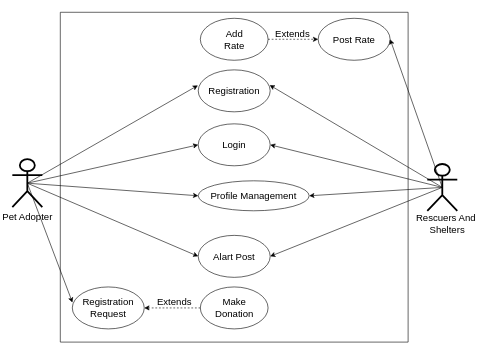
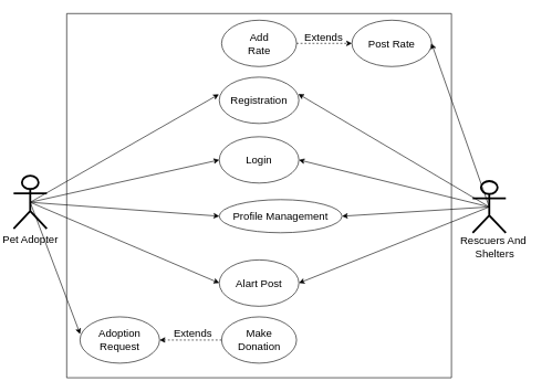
  <mxCell id="0" />
  <mxCell id="1" parent="0" />
  <mxCell id="2" value="&lt;font style=&quot;font-size: 16px;&quot;&gt;Pet Adopter&lt;/font&gt;" style="shape=umlActor;verticalLabelPosition=bottom;verticalAlign=top;html=1;outlineConnect=0;strokeWidth=3;" parent="1" vertex="1"><mxGeometry x="20" y="265" width="50" height="80" as="geometry" /></mxCell>
  <mxCell id="3" value="&lt;blockquote style=&quot;margin: 0px 0px 0px 40px; border: none; padding: 0px; line-height: 40%;&quot;&gt;&lt;p style=&quot;line-height: 40%;&quot; data-pm-slice=&quot;0 0 []&quot;&gt;&lt;br&gt;&lt;/p&gt;&lt;/blockquote&gt;" style="shape=umlActor;verticalLabelPosition=bottom;verticalAlign=top;html=1;outlineConnect=0;strokeWidth=3;align=center;" parent="1" vertex="1"><mxGeometry x="712" y="273" width="50" height="78" as="geometry" /></mxCell>
  <mxCell id="4" value="&lt;p style=&quot;line-height: 20%; font-size: 16px;&quot; data-pm-slice=&quot;0 0 []&quot;&gt;&lt;font style=&quot;font-size: 16px;&quot;&gt;Rescuers And&amp;nbsp;&lt;/font&gt;&lt;/p&gt;&lt;p style=&quot;line-height: 20%; font-size: 16px;&quot; data-pm-slice=&quot;0 0 []&quot;&gt;&lt;font style=&quot;font-size: 16px;&quot;&gt;Shelters&lt;/font&gt;&lt;/p&gt;" style="text;html=1;align=center;verticalAlign=middle;resizable=0;points=[];autosize=1;strokeColor=none;fillColor=none;" parent="1" vertex="1"><mxGeometry x="680" y="337" width="130" height="70" as="geometry" /></mxCell>
  <mxCell id="5" value="" style="swimlane;startSize=0;" parent="1" vertex="1"><mxGeometry x="100" y="20" width="580" height="550" as="geometry" /></mxCell>
  <mxCell id="6" value="&lt;font style=&quot;font-size: 16px;&quot;&gt;Login&lt;/font&gt;" style="ellipse;whiteSpace=wrap;html=1;" parent="5" vertex="1"><mxGeometry x="230" y="186" width="120" height="70" as="geometry" /></mxCell>
  <mxCell id="7" value="&lt;font style=&quot;font-size: 16px;&quot;&gt;Registration&lt;/font&gt;" style="ellipse;whiteSpace=wrap;html=1;" parent="5" vertex="1"><mxGeometry x="230" y="96" width="120" height="70" as="geometry" /></mxCell>
  <mxCell id="8" value="&lt;font style=&quot;font-size: 16px;&quot;&gt;Profile Management&lt;/font&gt;" style="ellipse;whiteSpace=wrap;html=1;" parent="5" vertex="1"><mxGeometry x="230" y="281" width="185" height="50" as="geometry" /></mxCell>
  <mxCell id="9" value="&lt;font style=&quot;font-size: 16px;&quot;&gt;Post Rate&lt;/font&gt;" style="ellipse;whiteSpace=wrap;html=1;" parent="5" vertex="1"><mxGeometry x="430" y="10" width="120" height="70" as="geometry" /></mxCell>
- <mxCell id="10" value="&lt;font style=&quot;font-size: 16px;&quot;&gt;Registration Request&lt;/font&gt;" style="ellipse;whiteSpace=wrap;html=1;" parent="5" vertex="1"><mxGeometry x="20" y="458" width="120" height="70" as="geometry" /></mxCell>
+ <mxCell id="10" value="&lt;font style=&quot;font-size: 16px;&quot;&gt;Adoption Request&lt;/font&gt;" style="ellipse;whiteSpace=wrap;html=1;" parent="5" vertex="1"><mxGeometry x="20" y="458" width="120" height="70" as="geometry" /></mxCell>
  <mxCell id="11" value="&lt;font style=&quot;font-size: 16px;&quot;&gt;Alart Post&lt;/font&gt;" style="ellipse;whiteSpace=wrap;html=1;" parent="5" vertex="1"><mxGeometry x="230" y="372" width="120" height="70" as="geometry" /></mxCell>
  <mxCell id="12" value="&lt;font style=&quot;font-size: 16px;&quot;&gt;Make&lt;/font&gt;&lt;div&gt;&lt;font style=&quot;font-size: 16px;&quot;&gt;Donation&lt;/font&gt;&lt;/div&gt;" style="ellipse;whiteSpace=wrap;html=1;" parent="5" vertex="1"><mxGeometry x="233.5" y="458" width="113" height="70" as="geometry" /></mxCell>
  <mxCell id="13" value="" style="endArrow=classic;html=1;rounded=0;entryX=1;entryY=0.5;entryDx=0;entryDy=0;exitX=0;exitY=0.5;exitDx=0;exitDy=0;dashed=1;" parent="5" source="12" target="10" edge="1"><mxGeometry width="50" height="50" relative="1" as="geometry"><mxPoint x="310" y="330" as="sourcePoint" /><mxPoint x="360" y="280" as="targetPoint" /></mxGeometry></mxCell>
  <mxCell id="14" value="&lt;font style=&quot;font-size: 16px;&quot;&gt;Extends&lt;/font&gt;" style="text;html=1;align=center;verticalAlign=middle;resizable=0;points=[];autosize=1;strokeColor=none;fillColor=none;" parent="5" vertex="1"><mxGeometry x="150" y="468" width="80" height="30" as="geometry" /></mxCell>
  <mxCell id="15" value="&lt;font style=&quot;font-size: 16px;&quot;&gt;Add&lt;/font&gt;&lt;div&gt;&lt;font style=&quot;font-size: 16px;&quot;&gt;Rate&lt;/font&gt;&lt;/div&gt;" style="ellipse;whiteSpace=wrap;html=1;" parent="5" vertex="1"><mxGeometry x="233.5" y="10" width="113" height="70" as="geometry" /></mxCell>
  <mxCell id="16" value="&lt;font style=&quot;font-size: 16px;&quot;&gt;Extends&lt;/font&gt;" style="text;html=1;align=center;verticalAlign=middle;resizable=0;points=[];autosize=1;strokeColor=none;fillColor=none;" parent="5" vertex="1"><mxGeometry x="347" y="20" width="80" height="30" as="geometry" /></mxCell>
  <mxCell id="17" value="" style="endArrow=classic;html=1;rounded=0;entryX=0;entryY=0.5;entryDx=0;entryDy=0;exitX=1;exitY=0.5;exitDx=0;exitDy=0;dashed=1;" parent="5" source="15" target="9" edge="1"><mxGeometry width="50" height="50" relative="1" as="geometry"><mxPoint x="370" y="116" as="sourcePoint" /><mxPoint x="420" y="66" as="targetPoint" /></mxGeometry></mxCell>
  <mxCell id="18" value="" style="endArrow=classic;html=1;rounded=0;exitX=0.5;exitY=0.5;exitDx=0;exitDy=0;exitPerimeter=0;entryX=0.993;entryY=0.363;entryDx=0;entryDy=0;entryPerimeter=0;" parent="1" source="3" target="7" edge="1"><mxGeometry width="50" height="50" relative="1" as="geometry"><mxPoint x="460" y="260" as="sourcePoint" /><mxPoint x="510" y="210" as="targetPoint" /></mxGeometry></mxCell>
  <mxCell id="19" value="" style="endArrow=classic;html=1;rounded=0;entryX=-0.005;entryY=0.371;entryDx=0;entryDy=0;entryPerimeter=0;exitX=0.5;exitY=0.5;exitDx=0;exitDy=0;exitPerimeter=0;" parent="1" source="2" target="7" edge="1"><mxGeometry width="50" height="50" relative="1" as="geometry"><mxPoint x="273" y="289" as="sourcePoint" /><mxPoint x="323" y="239" as="targetPoint" /></mxGeometry></mxCell>
  <mxCell id="20" value="" style="endArrow=classic;html=1;rounded=0;entryX=0;entryY=0.5;entryDx=0;entryDy=0;exitX=0.5;exitY=0.5;exitDx=0;exitDy=0;exitPerimeter=0;" parent="1" source="2" target="6" edge="1"><mxGeometry width="50" height="50" relative="1" as="geometry"><mxPoint x="410" y="370" as="sourcePoint" /><mxPoint x="460" y="320" as="targetPoint" /></mxGeometry></mxCell>
  <mxCell id="21" value="" style="endArrow=classic;html=1;rounded=0;entryX=1;entryY=0.5;entryDx=0;entryDy=0;exitX=0.5;exitY=0.5;exitDx=0;exitDy=0;exitPerimeter=0;" parent="1" source="3" target="6" edge="1"><mxGeometry width="50" height="50" relative="1" as="geometry"><mxPoint x="410" y="370" as="sourcePoint" /><mxPoint x="460" y="320" as="targetPoint" /></mxGeometry></mxCell>
  <mxCell id="22" value="" style="endArrow=classic;html=1;rounded=0;entryX=0.002;entryY=0.371;entryDx=0;entryDy=0;entryPerimeter=0;exitX=0.5;exitY=0.5;exitDx=0;exitDy=0;exitPerimeter=0;" parent="1" source="2" target="10" edge="1"><mxGeometry width="50" height="50" relative="1" as="geometry"><mxPoint x="440" y="330" as="sourcePoint" /><mxPoint x="490" y="280" as="targetPoint" /></mxGeometry></mxCell>
  <mxCell id="23" value="" style="endArrow=classic;html=1;rounded=0;entryX=0;entryY=0.5;entryDx=0;entryDy=0;exitX=0.5;exitY=0.5;exitDx=0;exitDy=0;exitPerimeter=0;" parent="1" source="2" target="8" edge="1"><mxGeometry width="50" height="50" relative="1" as="geometry"><mxPoint x="440" y="330" as="sourcePoint" /><mxPoint x="490" y="280" as="targetPoint" /></mxGeometry></mxCell>
  <mxCell id="24" value="" style="endArrow=classic;html=1;rounded=0;entryX=1;entryY=0.5;entryDx=0;entryDy=0;exitX=0.5;exitY=0.5;exitDx=0;exitDy=0;exitPerimeter=0;" parent="1" source="3" target="9" edge="1"><mxGeometry width="50" height="50" relative="1" as="geometry"><mxPoint x="440" y="330" as="sourcePoint" /><mxPoint x="490" y="280" as="targetPoint" /></mxGeometry></mxCell>
  <mxCell id="25" value="" style="endArrow=classic;html=1;rounded=0;entryX=0;entryY=0.5;entryDx=0;entryDy=0;exitX=0.5;exitY=0.5;exitDx=0;exitDy=0;exitPerimeter=0;" parent="1" source="2" target="11" edge="1"><mxGeometry width="50" height="50" relative="1" as="geometry"><mxPoint x="440" y="330" as="sourcePoint" /><mxPoint x="490" y="280" as="targetPoint" /></mxGeometry></mxCell>
  <mxCell id="26" value="" style="endArrow=classic;html=1;rounded=0;entryX=1;entryY=0.5;entryDx=0;entryDy=0;exitX=0.5;exitY=0.5;exitDx=0;exitDy=0;exitPerimeter=0;" parent="1" source="3" target="11" edge="1"><mxGeometry width="50" height="50" relative="1" as="geometry"><mxPoint x="440" y="330" as="sourcePoint" /><mxPoint x="490" y="280" as="targetPoint" /></mxGeometry></mxCell>
  <mxCell id="27" value="" style="endArrow=classic;html=1;rounded=0;exitX=0.5;exitY=0.5;exitDx=0;exitDy=0;exitPerimeter=0;entryX=1;entryY=0.5;entryDx=0;entryDy=0;" parent="1" source="3" target="8" edge="1"><mxGeometry width="50" height="50" relative="1" as="geometry"><mxPoint x="440" y="330" as="sourcePoint" /><mxPoint x="490" y="280" as="targetPoint" /></mxGeometry></mxCell>
